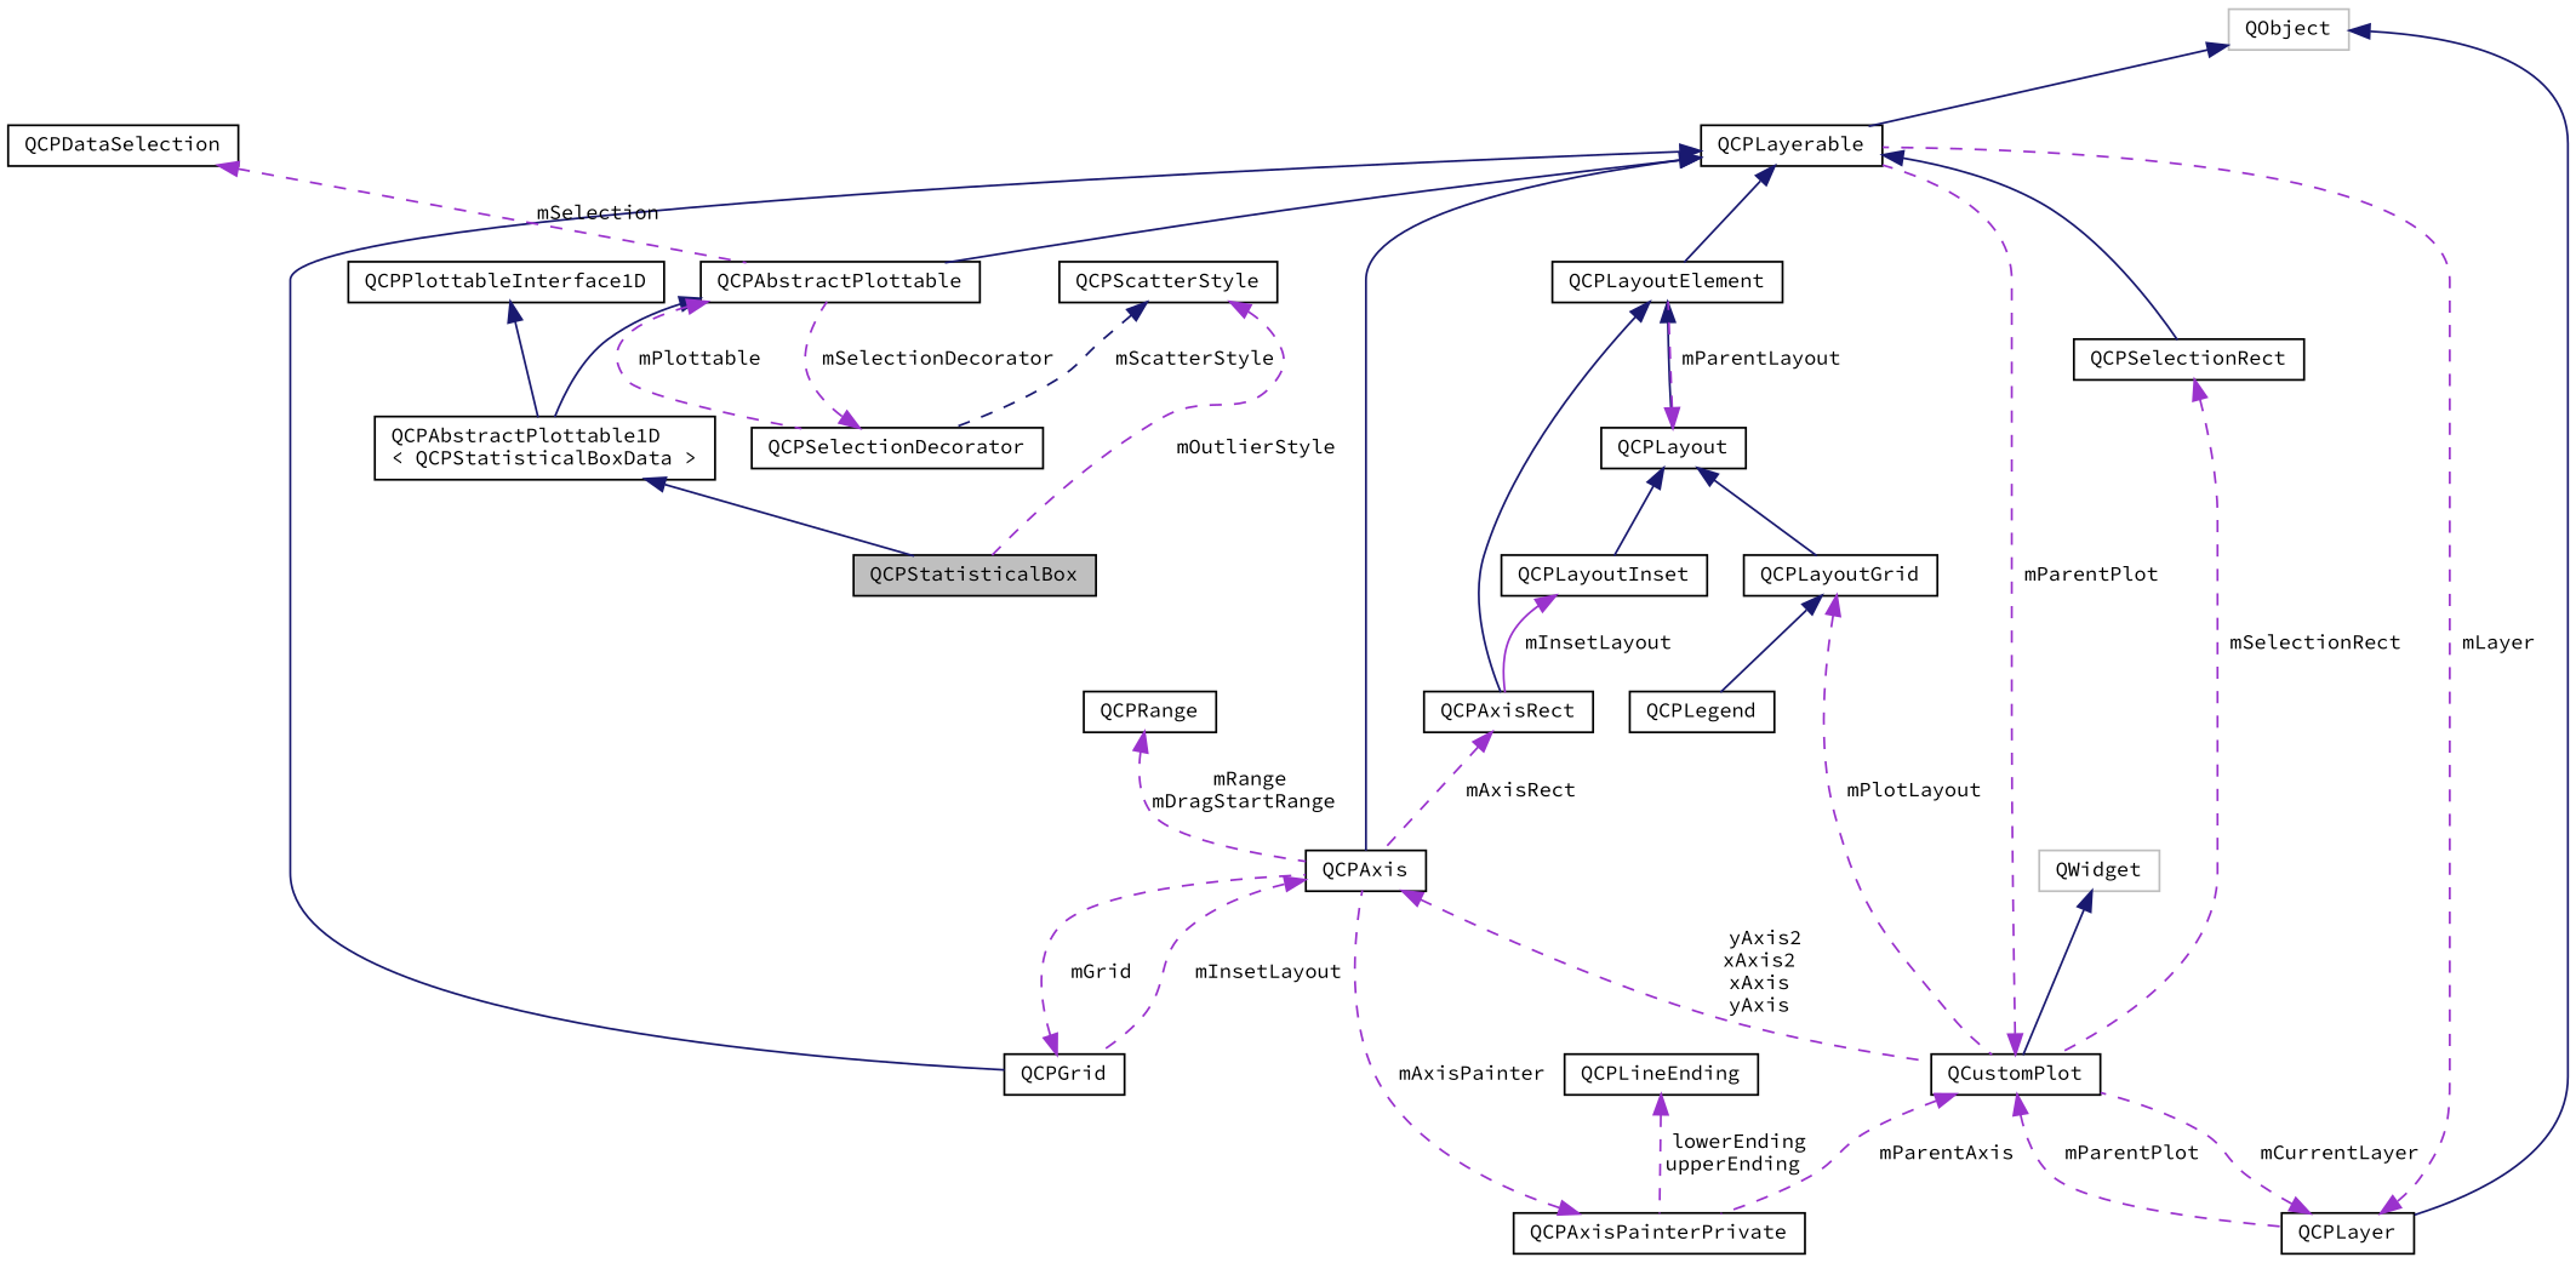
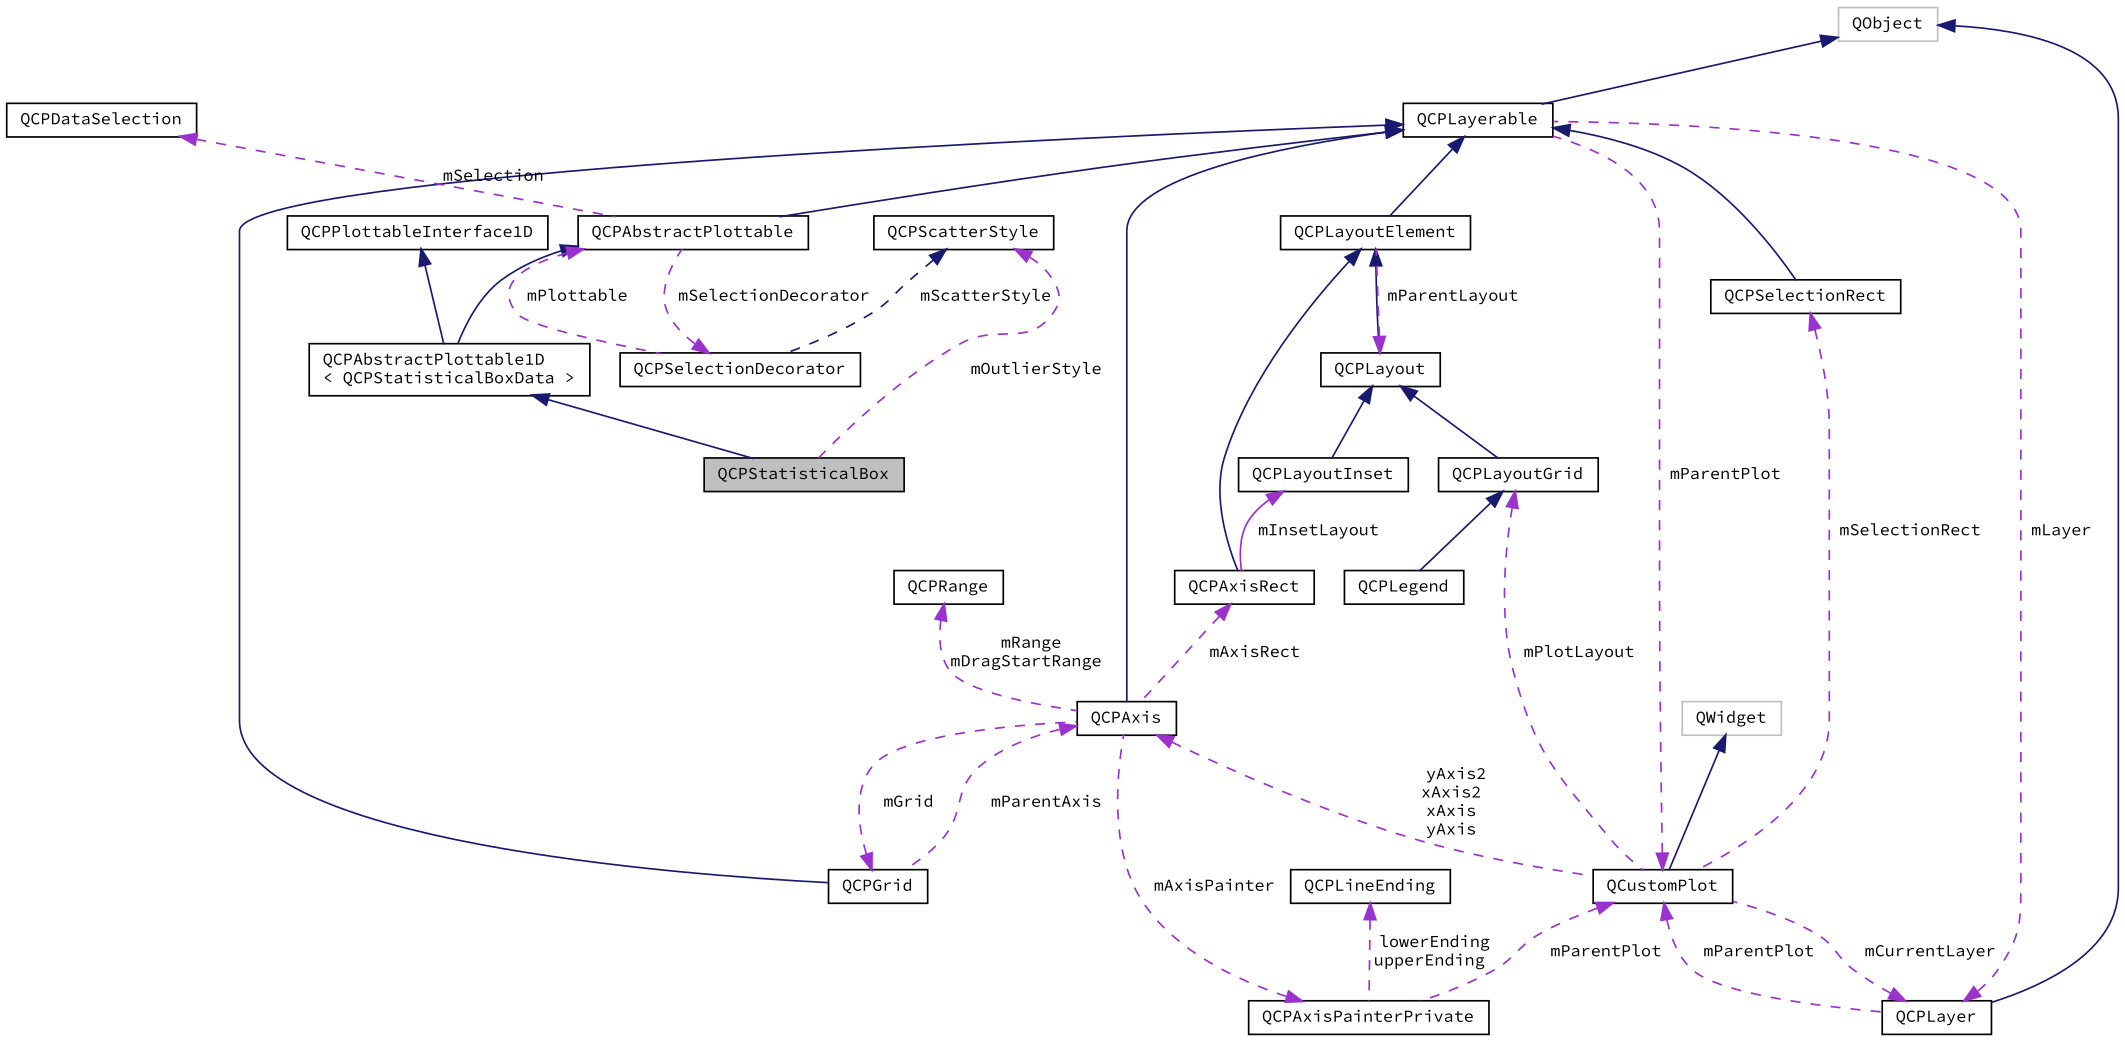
  digraph {
    fontname="Source Code Pro"
    node [color=black fillcolor=white fontname="Source Code Pro" fontsize=10 shape=record style=filled]
    edge [color=darkorchid3 dir=back fontname="Source Code Pro" fontsize=10 labelfontname=Helvetica labelfontsize=10 style=dashed]
    n1 [fillcolor=grey75 fontcolor=black height=0.2 label=QCPStatisticalBox width=0.4]
    n2 [height=0.2 label="QCPAbstractPlottable1D\l\< QCPStatisticalBoxData \>" width=0.4]
    n3 [height=0.2 label=QCPAbstractPlottable width=0.4]
    n4 [height=0.2 label=QCPSelectionDecorator width=0.4]
    n5 [height=0.2 label=QCPLayerable width=0.4]
    n6 [height=0.2 label=QCPLayoutElement width=0.4]
    n7 [height=0.2 label=QCPSelectionRect width=0.4]
    n8 [height=0.2 label=QCPAxis width=0.4]
    n9 [height=0.2 label=QCPGrid width=0.4]
    n10 [height=0.2 label=QCPLayout width=0.4]
    n11 [height=0.2 label=QCPAxisRect width=0.4]
    n12 [height=0.2 label=QCustomPlot width=0.4]
    n13 [color=grey75 height=0.2 label=QObject width=0.4]
    n14 [height=0.2 label=QCPLayer width=0.4]
    n15 [height=0.2 label=QCPAxisPainterPrivate width=0.4]
    n16 [color=grey75 height=0.2 label=QWidget width=0.4]
    n17 [height=0.2 label=QCPLayoutGrid width=0.4]
    n18 [height=0.2 label=QCPLegend width=0.4]
    n19 [height=0.2 label=QCPLayoutInset width=0.4]
    n20 [height=0.2 label=QCPRange width=0.4]
    n21 [height=0.2 label=QCPLineEnding width=0.4]
    n22 [height=0.2 label=QCPDataSelection width=0.4]
    n23 [height=0.2 label=QCPScatterStyle width=0.4]
    n24 [height=0.2 label=QCPPlottableInterface1D width=0.4]
    n2 -> n1 [color=midnightblue style=solid]
    n3 -> n2 [color=midnightblue style=solid]
    n3 -> n4 [label=" mPlottable"]
    n4 -> n3 [label=" mSelectionDecorator"]
    n5 -> n3 [color=midnightblue style=solid]
    n5 -> n6 [color=midnightblue style=solid]
    n5 -> n7 [color=midnightblue style=solid]
    n5 -> n8 [color=midnightblue style=solid]
    n5 -> n9 [color=midnightblue style=solid]
    n6 -> n10 [color=midnightblue style=solid]
    n6 -> n11 [color=midnightblue style=solid]
    n7 -> n12 [label=" mSelectionRect"]
-   n8 -> n9 [label=" mInsetLayout"]
+   n8 -> n9 [label=" mParentAxis"]
    n8 -> n12 [label=" yAxis2\nxAxis2\nxAxis\nyAxis"]
    n9 -> n8 [label=" mGrid"]
    n10 -> n6 [label=" mParentLayout"]
    n10 -> n17 [color=midnightblue style=solid]
    n10 -> n19 [color=midnightblue style=solid]
    n11 -> n8 [label=" mAxisRect"]
    n12 -> n5 [label=" mParentPlot"]
    n12 -> n14 [label=" mParentPlot"]
-   n12 -> n15 [label=" mParentAxis"]
+   n12 -> n15 [label=" mParentPlot"]
    n13 -> n5 [color=midnightblue style=solid]
    n13 -> n14 [color=midnightblue style=solid]
    n14 -> n5 [label=" mLayer"]
    n14 -> n12 [label=" mCurrentLayer"]
    n15 -> n8 [label=" mAxisPainter"]
    n16 -> n12 [color=midnightblue style=solid]
    n17 -> n12 [label=" mPlotLayout"]
    n17 -> n18 [color=midnightblue style=solid]
    n19 -> n11 [label=" mInsetLayout" style=solid]
    n20 -> n8 [label=" mRange\nmDragStartRange"]
    n21 -> n15 [label=" lowerEnding\nupperEnding"]
    n22 -> n3 [label=" mSelection"]
    n23 -> n1 [label=" mOutlierStyle"]
    n23 -> n4 [color=midnightblue label=" mScatterStyle"]
    n24 -> n2 [color=midnightblue style=solid]
  }
